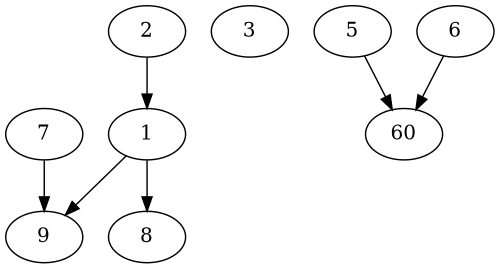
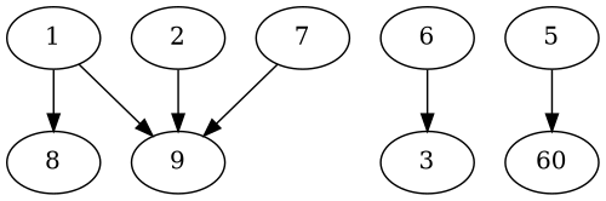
  digraph {
    node [alpha=0.08]
    1 [alpha=0.19 expect_size=39354368]
    8 [alpha=0.05 expect_size=43204608]
    9 [alpha=0.04 expect_size=30244864]
    2 [expect_size=51346432]
    3 [alpha=0.03 expect_size=30350336]
    n6 [alpha=0.17 expect_size=9752576 label=60]
    5 [expect_size=17004544]
    6 [alpha=0.11 expect_size=51902464]
    7 [alpha=0.06 expect_size=29204480]
    1 -> 8
    1 -> 9
-   2 -> 1
+   2 -> 9
    5 -> n6
-   6 -> n6
+   6 -> 3
    7 -> 9
  }
